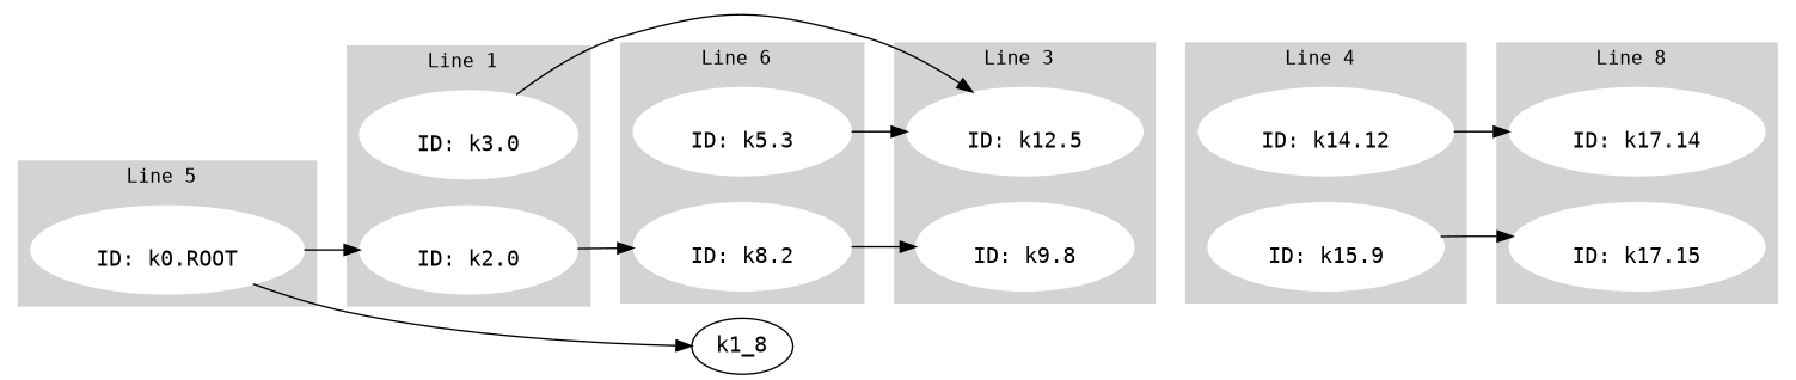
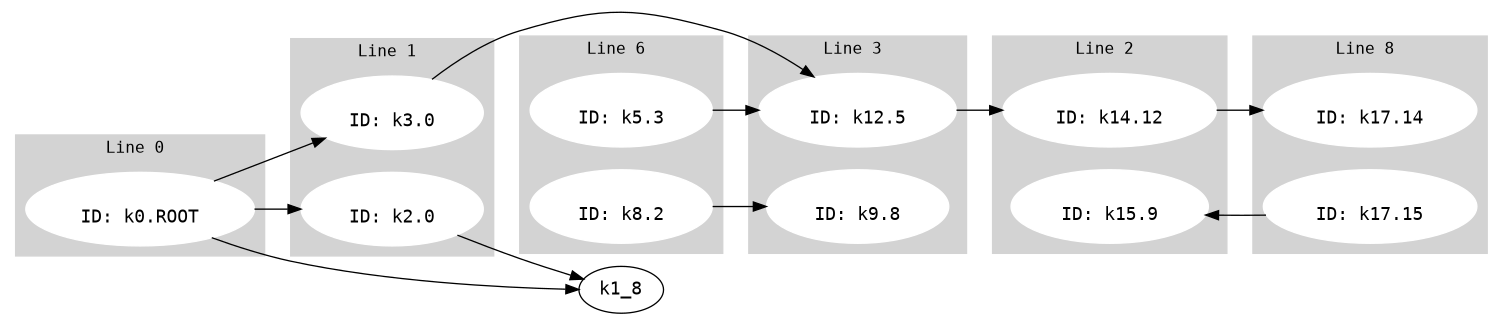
  digraph {
    compound="true "
    fontname="DejaVu Sans Mono"
    rankdir=LR
    node [color=white fontname="DejaVu Sans Mono" style=filled]
    edge [fontname="DejaVu Sans Mono"]
    n1 [label=<<BR /> ID: k3.0 <BR />>]
    n2 [label=<<BR /> ID: k2.0 <BR />>]
    n3 [label=<<BR /> ID: k0.ROOT <BR />>]
    n4 [label=<<BR /> ID: k8.2 <BR />>]
    n5 [label=<<BR /> ID: k5.3 <BR />>]
    n6 [label=<<BR /> ID: k12.5 <BR />>]
    n7 [label=<<BR /> ID: k9.8 <BR />>]
    n8 [label=<<BR /> ID: k14.12 <BR />>]
    n9 [label=<<BR /> ID: k15.9 <BR />>]
    n10 [label=<<BR /> ID: k17.15 <BR />>]
    n11 [label=<<BR /> ID: k17.14 <BR />>]
    n12 [label=k1_8 color="" style=""]
    subgraph cluster_1 {
      color=lightgrey
      fontsize=12
      label="Line 1 "
      style=filled
      n1
      n2
    }
    subgraph cluster_2 {
      color=lightgrey
      fontsize=12
-     label="Line 5 "
+     label="Line 0 "
      style=filled
      n3
    }
    subgraph cluster_3 {
      color=lightgrey
      fontsize=12
      label="Line 6 "
      style=filled
      n4
      n5
    }
    subgraph cluster_4 {
      color=lightgrey
      fontsize=12
      label="Line 3 "
      style=filled
      n6
      n7
    }
    subgraph cluster_5 {
      color=lightgrey
      fontsize=12
-     label="Line 4 "
+     label="Line 2 "
      style=filled
      n8
      n9
    }
    subgraph cluster_6 {
      color=lightgrey
      fontsize=12
      label="Line 8 "
      style=filled
      n10
      n11
    }
    n1 -> n6
-   n2 -> n4
+   n2 -> n12
+   n3 -> n1
    n3 -> n2
    n3 -> n12
    n4 -> n7
    n5 -> n6
+   n6 -> n8
    n8 -> n11
-   n9 -> n10
+   n10 -> n9
  }
